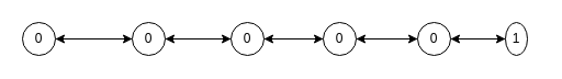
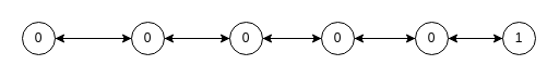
  <mxCell id="0" />
  <mxCell id="1" parent="0" />
  <mxCell id="2" style="edgeStyle=orthogonalEdgeStyle;rounded=0;orthogonalLoop=1;jettySize=auto;html=1;exitX=1;exitY=0.5;exitDx=0;exitDy=0;entryX=0;entryY=0.5;entryDx=0;entryDy=0;" edge="1" parent="1" source="3" target="6"><mxGeometry relative="1" as="geometry" /></mxCell>
  <mxCell id="3" value="0" style="ellipse;whiteSpace=wrap;html=1;aspect=fixed;" vertex="1" parent="1"><mxGeometry x="20" y="20" width="30" height="30" as="geometry" /></mxCell>
  <mxCell id="4" style="edgeStyle=orthogonalEdgeStyle;rounded=0;orthogonalLoop=1;jettySize=auto;html=1;exitX=1;exitY=0.5;exitDx=0;exitDy=0;entryX=0;entryY=0.5;entryDx=0;entryDy=0;" edge="1" parent="1" source="6" target="9"><mxGeometry relative="1" as="geometry" /></mxCell>
  <mxCell id="5" style="edgeStyle=orthogonalEdgeStyle;rounded=0;orthogonalLoop=1;jettySize=auto;html=1;exitX=0;exitY=0.5;exitDx=0;exitDy=0;" edge="1" parent="1" source="6"><mxGeometry relative="1" as="geometry"><mxPoint x="50" y="35" as="targetPoint" /></mxGeometry></mxCell>
  <mxCell id="6" value="0" style="ellipse;whiteSpace=wrap;html=1;aspect=fixed;" vertex="1" parent="1"><mxGeometry x="120" y="20" width="30" height="30" as="geometry" /></mxCell>
  <mxCell id="7" style="edgeStyle=orthogonalEdgeStyle;rounded=0;orthogonalLoop=1;jettySize=auto;html=1;exitX=1;exitY=0.5;exitDx=0;exitDy=0;entryX=0;entryY=0.5;entryDx=0;entryDy=0;" edge="1" parent="1" source="9" target="15"><mxGeometry relative="1" as="geometry" /></mxCell>
  <mxCell id="8" style="edgeStyle=orthogonalEdgeStyle;rounded=0;orthogonalLoop=1;jettySize=auto;html=1;exitX=0;exitY=0.5;exitDx=0;exitDy=0;entryX=1;entryY=0.5;entryDx=0;entryDy=0;" edge="1" parent="1" source="9" target="6"><mxGeometry relative="1" as="geometry" /></mxCell>
  <mxCell id="9" value="0" style="ellipse;whiteSpace=wrap;html=1;aspect=fixed;" vertex="1" parent="1"><mxGeometry x="210" y="20" width="30" height="30" as="geometry" /></mxCell>
  <mxCell id="10" style="edgeStyle=orthogonalEdgeStyle;rounded=0;orthogonalLoop=1;jettySize=auto;html=1;exitX=1;exitY=0.5;exitDx=0;exitDy=0;entryX=0;entryY=0.5;entryDx=0;entryDy=0;" edge="1" parent="1" source="12" target="17"><mxGeometry relative="1" as="geometry" /></mxCell>
  <mxCell id="11" style="edgeStyle=orthogonalEdgeStyle;rounded=0;orthogonalLoop=1;jettySize=auto;html=1;exitX=0;exitY=0.5;exitDx=0;exitDy=0;entryX=1;entryY=0.5;entryDx=0;entryDy=0;" edge="1" parent="1" source="12" target="15"><mxGeometry relative="1" as="geometry" /></mxCell>
  <mxCell id="12" value="0" style="ellipse;whiteSpace=wrap;html=1;aspect=fixed;" vertex="1" parent="1"><mxGeometry x="380" y="20" width="30" height="30" as="geometry" /></mxCell>
  <mxCell id="13" style="edgeStyle=orthogonalEdgeStyle;rounded=0;orthogonalLoop=1;jettySize=auto;html=1;exitX=1;exitY=0.5;exitDx=0;exitDy=0;" edge="1" parent="1" source="15" target="12"><mxGeometry relative="1" as="geometry" /></mxCell>
  <mxCell id="14" style="edgeStyle=orthogonalEdgeStyle;rounded=0;orthogonalLoop=1;jettySize=auto;html=1;exitX=0;exitY=0.5;exitDx=0;exitDy=0;" edge="1" parent="1" source="15" target="9"><mxGeometry relative="1" as="geometry" /></mxCell>
  <mxCell id="15" value="0" style="ellipse;whiteSpace=wrap;html=1;aspect=fixed;" vertex="1" parent="1"><mxGeometry x="294" y="20" width="30" height="30" as="geometry" /></mxCell>
  <mxCell id="16" style="edgeStyle=orthogonalEdgeStyle;rounded=0;orthogonalLoop=1;jettySize=auto;html=1;exitX=0;exitY=0.5;exitDx=0;exitDy=0;entryX=1;entryY=0.5;entryDx=0;entryDy=0;" edge="1" parent="1" source="17" target="12"><mxGeometry relative="1" as="geometry" /></mxCell>
- <mxCell id="17" value="1" style="ellipse;whiteSpace=wrap;html=1;aspect=fixed;" vertex="1" parent="1"><mxGeometry x="460" y="20" width="20" height="30" as="geometry" /></mxCell>
+ <mxCell id="17" value="1" style="ellipse;whiteSpace=wrap;html=1;aspect=fixed;" vertex="1" parent="1"><mxGeometry x="460" y="20" width="30" height="30" as="geometry" /></mxCell>
